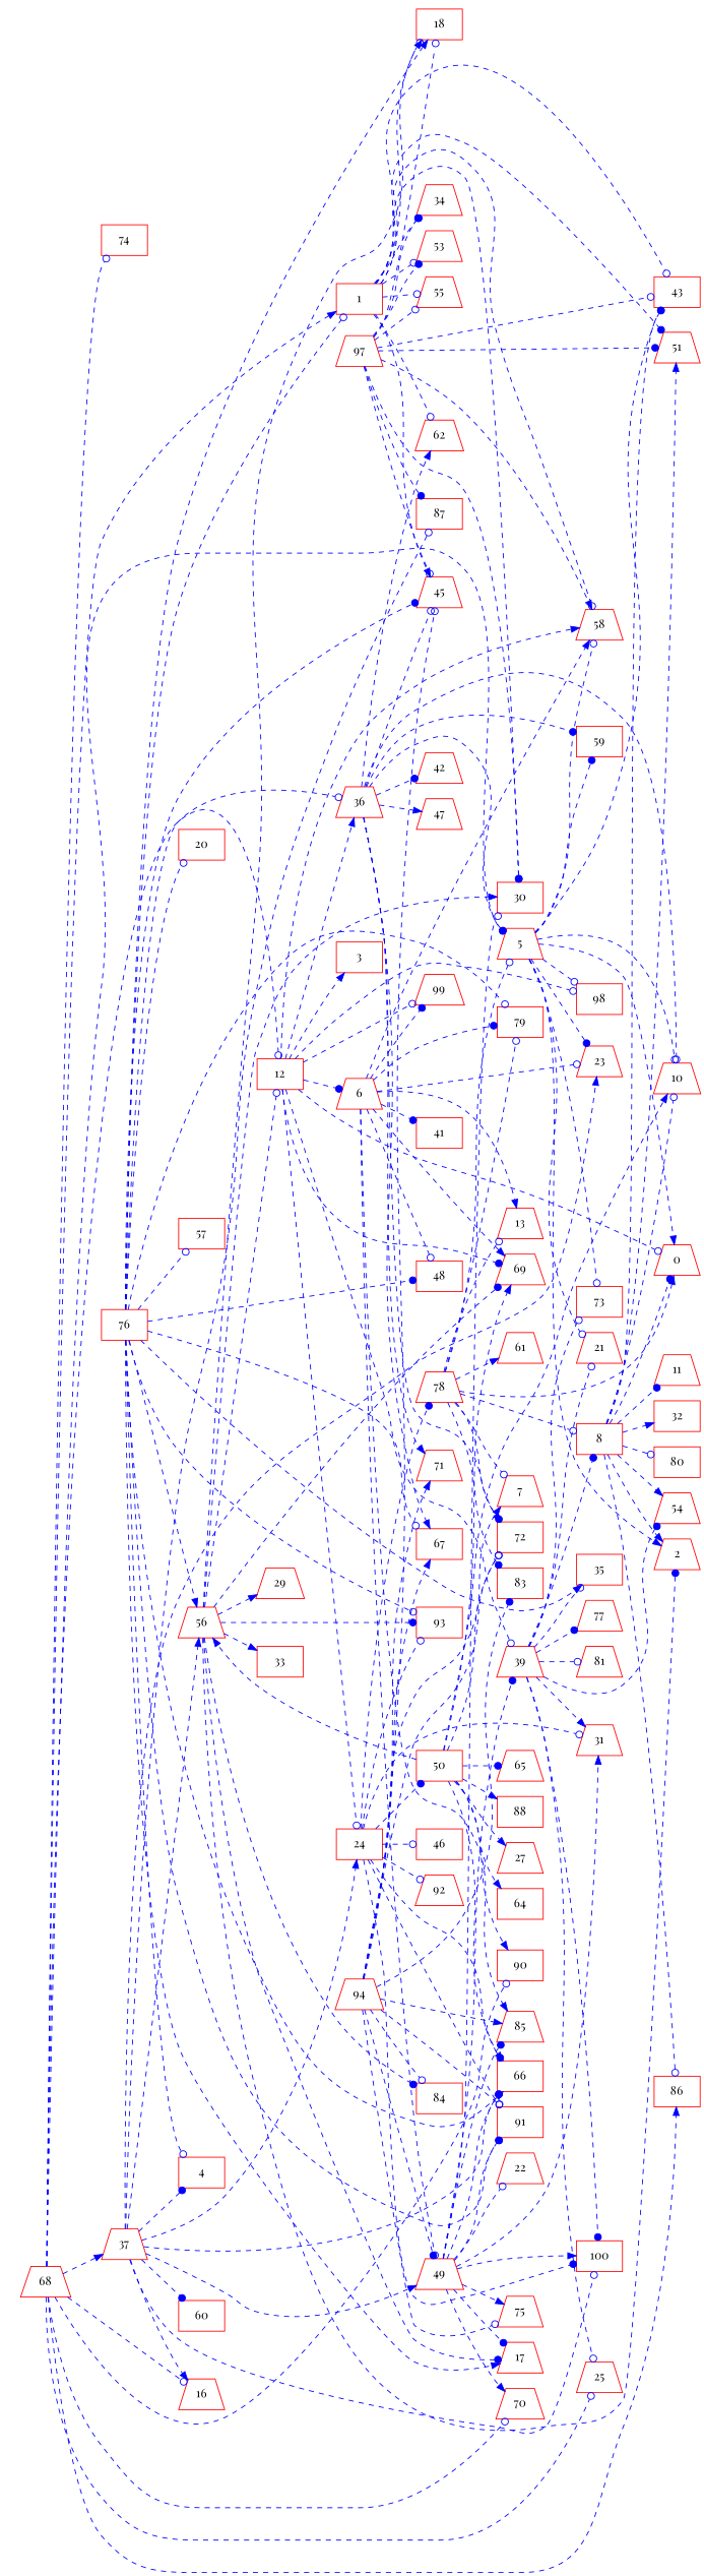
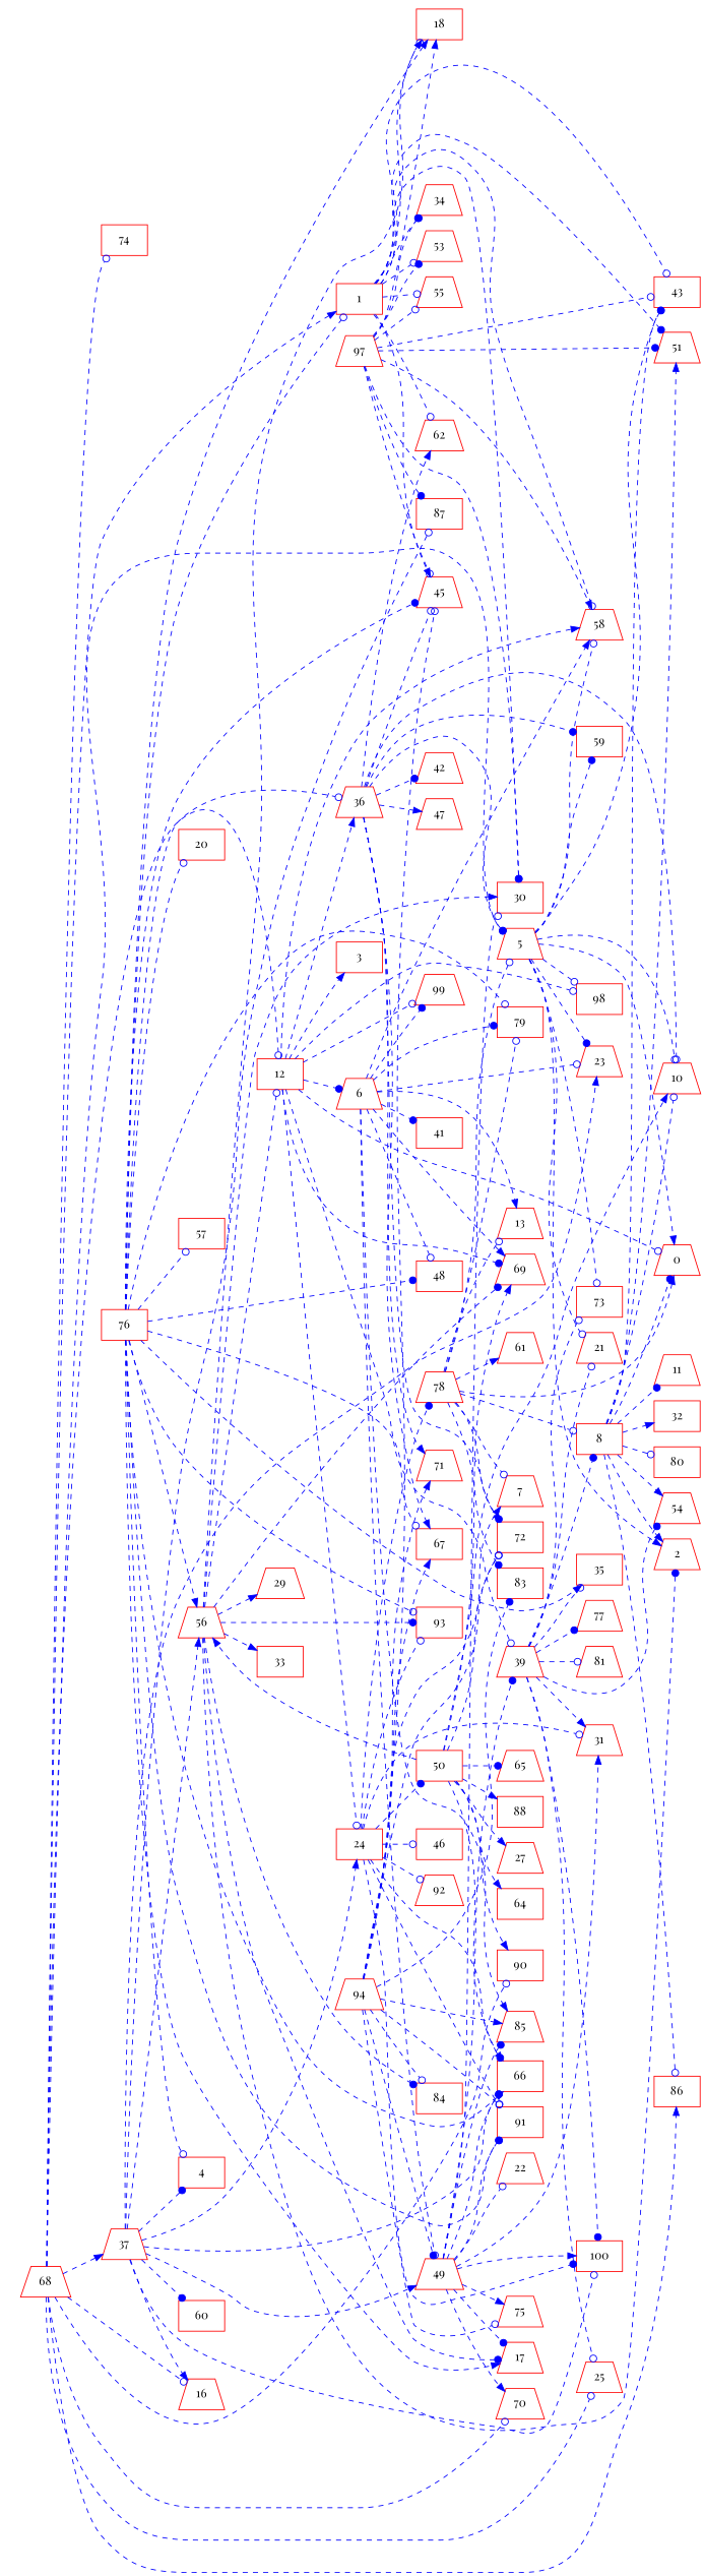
  digraph {
    fontname="Playfair Display"
    rankdir=LR
    node [color=Red fontname="Playfair Display" shape=trapezium]
    edge [arrowhead=odot color=Blue fontname="Playfair Display" style=dashed]
    1 [shape=box]
    18 [shape=box]
    30 [shape=box]
    34
    43 [shape=box]
    45
    51
    53
    55
    58
    62
    87 [shape=box]
    5
    0
    2
    10
    21
    23
    59 [shape=box]
    73 [shape=box]
    98 [shape=box]
    6
    13
    41 [shape=box]
    48 [shape=box]
    49
    69
    79 [shape=box]
    85
    99
    39
    31
    66 [shape=box]
    91 [shape=box]
    100 [shape=box]
    17
    22
    70
    75
    8 [shape=box]
    54
    25
    35 [shape=box]
    77
    81
    11
    32 [shape=box]
    80 [shape=box]
    86 [shape=box]
    12 [shape=box]
    3 [shape=box]
    24 [shape=box]
    36
    46 [shape=box]
    50 [shape=box]
    78
    92
    93 [shape=box]
    42
    47
    67 [shape=box]
    71
    72 [shape=box]
    56
    27
    64 [shape=box]
    65
    88 [shape=box]
    90 [shape=box]
    7
    61
    83 [shape=box]
    29
    33 [shape=box]
    84 [shape=box]
    37
    4 [shape=box]
    16
    60 [shape=box]
    68
    74 [shape=box]
    76 [shape=box]
    20 [shape=box]
    57 [shape=box]
    94
    97
    1 -> 18
    1 -> 30
    1 -> 34 [arrowhead=dot]
    1 -> 43
    1 -> 45 [arrowhead=normal]
    1 -> 51 [arrowhead=dot]
    1 -> 53
    1 -> 55
    1 -> 58
    1 -> 62
    5 -> 43 [arrowhead=dot]
    5 -> 58
    5 -> 0 [arrowhead=normal]
    5 -> 2 [arrowhead=normal]
    5 -> 10
    5 -> 21
    5 -> 23 [arrowhead=dot]
    5 -> 59 [arrowhead=dot]
    5 -> 73
    5 -> 98
    6 -> 58 [arrowhead=normal]
    6 -> 23
    6 -> 13 [arrowhead=normal]
    6 -> 41 [arrowhead=dot]
    6 -> 48
    6 -> 49
    6 -> 69 [arrowhead=normal]
    6 -> 79 [arrowhead=dot]
    6 -> 85 [arrowhead=normal]
    6 -> 99 [arrowhead=dot]
    49 -> 30
    49 -> 85 [arrowhead=dot]
    49 -> 39 [arrowhead=dot]
    49 -> 31 [arrowhead=normal]
    49 -> 66 [arrowhead=dot]
    49 -> 91 [arrowhead=dot]
    49 -> 100 [arrowhead=normal]
    49 -> 17 [arrowhead=dot]
    49 -> 22
    49 -> 70 [arrowhead=normal]
    49 -> 75 [arrowhead=normal]
    39 -> 21
    39 -> 73
    39 -> 31 [arrowhead=normal]
    39 -> 100 [arrowhead=dot]
    39 -> 8 [arrowhead=dot]
    39 -> 54 [arrowhead=dot]
    39 -> 25
    39 -> 35
    39 -> 77 [arrowhead=dot]
    39 -> 81
    8 -> 43 [arrowhead=dot]
    8 -> 51 [arrowhead=normal]
    8 -> 0 [arrowhead=dot]
    8 -> 2 [arrowhead=normal]
    8 -> 10
    8 -> 54 [arrowhead=normal]
    8 -> 11 [arrowhead=dot]
    8 -> 32 [arrowhead=normal]
    8 -> 80
    8 -> 86
    12 -> 58 [arrowhead=normal]
    12 -> 0
    12 -> 98
    12 -> 6 [arrowhead=dot]
    12 -> 69 [arrowhead=dot]
    12 -> 99
    12 -> 39
    12 -> 3 [arrowhead=normal]
    12 -> 24
    12 -> 36 [arrowhead=normal]
    24 -> 31
    24 -> 66 [arrowhead=normal]
    24 -> 91
    24 -> 100 [arrowhead=dot]
    24 -> 46
    24 -> 50 [arrowhead=dot]
    24 -> 78 [arrowhead=dot]
    24 -> 92
    24 -> 93
    36 -> 45
    36 -> 62 [arrowhead=normal]
    36 -> 5 [arrowhead=dot]
    36 -> 10
    36 -> 59 [arrowhead=dot]
    36 -> 42 [arrowhead=dot]
    36 -> 47 [arrowhead=normal]
    36 -> 67 [arrowhead=normal]
    36 -> 71 [arrowhead=normal]
    36 -> 72 [arrowhead=normal]
    50 -> 10 [arrowhead=normal]
    50 -> 69 [arrowhead=normal]
    50 -> 66 [arrowhead=dot]
    50 -> 72
    50 -> 56 [arrowhead=normal]
    50 -> 27 [arrowhead=normal]
    50 -> 64 [arrowhead=normal]
    50 -> 65 [arrowhead=dot]
    50 -> 88 [arrowhead=normal]
    50 -> 90 [arrowhead=normal]
    78 -> 5
    78 -> 0 [arrowhead=normal]
    78 -> 13
    78 -> 79
    78 -> 8
    78 -> 72 [arrowhead=dot]
    78 -> 7
    78 -> 61 [arrowhead=normal]
    78 -> 83 [arrowhead=dot]
    56 -> 18 [arrowhead=normal]
    56 -> 30 [arrowhead=normal]
    56 -> 2 [arrowhead=dot]
    56 -> 69 [arrowhead=dot]
    56 -> 17 [arrowhead=dot]
    56 -> 12
    56 -> 93 [arrowhead=dot]
    56 -> 29 [arrowhead=normal]
    56 -> 33 [arrowhead=normal]
    56 -> 84 [arrowhead=dot]
    37 -> 87
    37 -> 23 [arrowhead=normal]
    37 -> 49 [arrowhead=normal]
    37 -> 66 [arrowhead=dot]
    37 -> 100
    37 -> 24 [arrowhead=normal]
    37 -> 56 [arrowhead=normal]
    37 -> 4 [arrowhead=dot]
    37 -> 16 [arrowhead=normal]
    37 -> 60 [arrowhead=dot]
    68 -> 1 [arrowhead=normal]
    68 -> 5 [arrowhead=dot]
    68 -> 70
    68 -> 25
    68 -> 86 [arrowhead=normal]
    68 -> 12
    68 -> 90
    68 -> 37 [arrowhead=normal]
    68 -> 16
    68 -> 74
    76 -> 1
    76 -> 18 [arrowhead=normal]
    76 -> 45 [arrowhead=dot]
    76 -> 48 [arrowhead=dot]
    76 -> 79
    76 -> 66 [arrowhead=normal]
    76 -> 91 [arrowhead=dot]
    76 -> 17 [arrowhead=normal]
    76 -> 35 [arrowhead=normal]
    76 -> 36
    76 -> 93
    76 -> 67
    76 -> 56 [arrowhead=normal]
    76 -> 4
    76 -> 20
    76 -> 57
    94 -> 45
    94 -> 49 [arrowhead=dot]
    94 -> 85 [arrowhead=normal]
    94 -> 91
    94 -> 75
    94 -> 67 [arrowhead=normal]
    94 -> 71 [arrowhead=normal]
    94 -> 72
    94 -> 7 [arrowhead=normal]
    94 -> 83 [arrowhead=dot]
    94 -> 84
-   97 -> 18
+   97 -> 18 [arrowhead=normal]
    97 -> 30 [arrowhead=dot]
    97 -> 34 [arrowhead=dot]
    97 -> 43
    97 -> 45
    97 -> 51 [arrowhead=dot]
    97 -> 53 [arrowhead=dot]
    97 -> 55
    97 -> 58 [arrowhead=normal]
    97 -> 87 [arrowhead=dot]
  }
